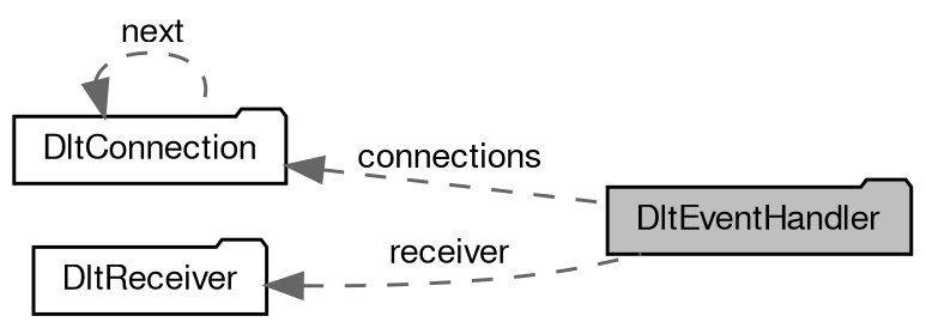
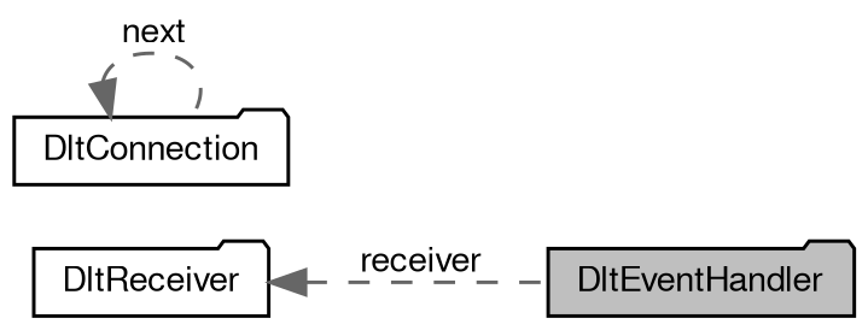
  digraph {
    rankdir=LR
    node [color=black fillcolor=white fontname=FreeSans fontsize=10 shape=folder style=filled]
    edge [color=gray40 dir=back fontname=FreeSans fontsize=10 labelfontname=FreeSans labelfontsize=10 style=dashed]
    n1 [fillcolor=grey75 fontcolor=black height=0.2 label=DltEventHandler width=0.4]
    n2 [height=0.2 label=DltConnection width=0.4]
    n3 [height=0.2 label=DltReceiver width=0.4]
-   n2 -> n1 [label=" connections"]
    n2 -> n2 [label=" next"]
    n3 -> n1 [label=" receiver"]
  }
